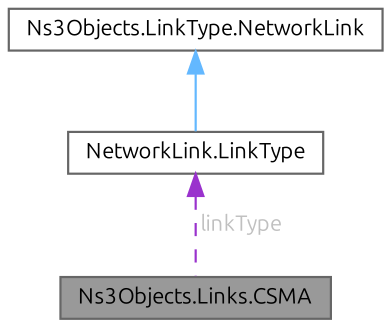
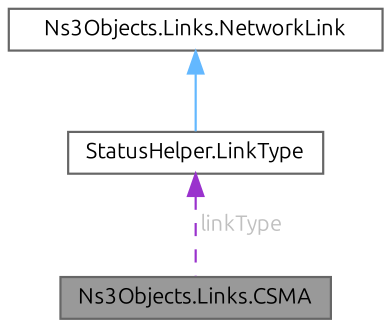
  digraph {
    fontname=Ubuntu
    node [color=gray40 fillcolor=white fontname=Ubuntu fontsize=10 shape=box style=filled]
    edge [dir=back fontname=Ubuntu fontsize=10 labelfontname=Helvetica labelfontsize=10]
    n1 [fillcolor=grey60 fontcolor=black height=0.2 label="Ns3Objects.Links.CSMA" width=0.4]
-   n2 [height=0.2 label="Ns3Objects.LinkType.NetworkLink" width=0.4]
-   n3 [height=0.2 label="NetworkLink.LinkType" width=0.4]
+   n2 [height=0.2 label="Ns3Objects.Links.NetworkLink" width=0.4]
+   n3 [height=0.2 label="StatusHelper.LinkType" width=0.4]
    n2 -> n3 [color=steelblue1 style=solid]
    n3 -> n1 [color=darkorchid3 fontcolor=grey label=" linkType" style=dashed]
  }
